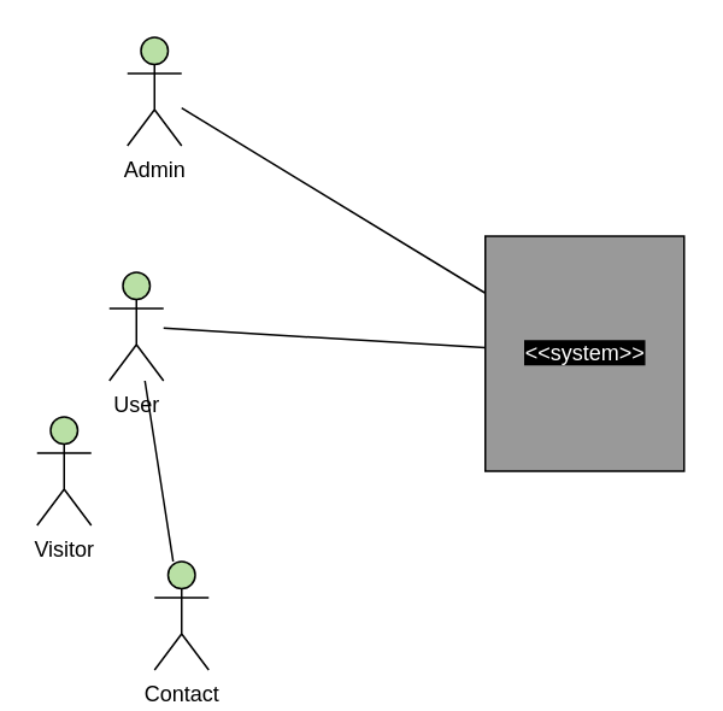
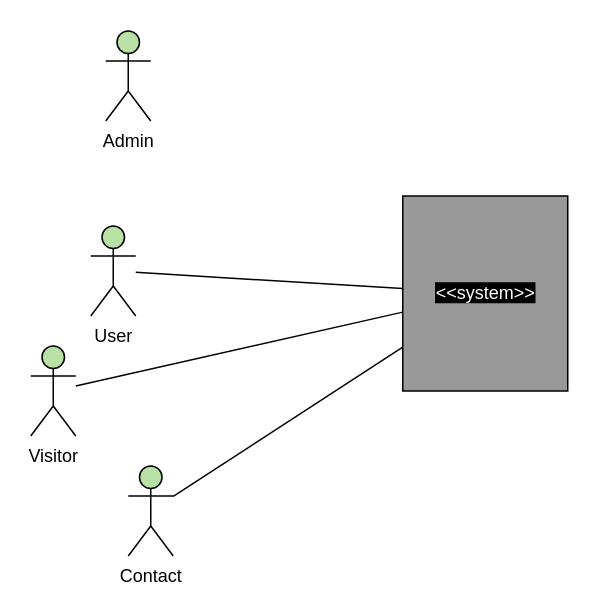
  <mxCell id="0" />
  <mxCell id="1" parent="0" />
  <mxCell id="2" value="&lt;span style=&quot;background-color: rgb(0 , 0 , 0)&quot;&gt;&lt;font color=&quot;#ffffff&quot;&gt;&amp;lt;&amp;lt;system&amp;gt;&amp;gt;&lt;/font&gt;&lt;/span&gt;" style="html=1;fillColor=#999999;" parent="1" vertex="1"><mxGeometry x="268" y="130" width="110" height="130" as="geometry" /></mxCell>
  <mxCell id="3" value="Admin" style="shape=umlActor;verticalLabelPosition=bottom;labelBackgroundColor=#ffffff;verticalAlign=top;html=1;fillColor=#B9E0A5;" parent="1" vertex="1"><mxGeometry x="70" y="20" width="30" height="60" as="geometry" /></mxCell>
  <mxCell id="4" value="User" style="shape=umlActor;verticalLabelPosition=bottom;labelBackgroundColor=#ffffff;verticalAlign=top;html=1;fillColor=#B9E0A5;" parent="1" vertex="1"><mxGeometry x="60" y="150" width="30" height="60" as="geometry" /></mxCell>
- <mxCell id="5" value="" style="endArrow=none;html=1;" parent="1" source="3" target="2" edge="1"><mxGeometry width="50" height="50" relative="1" as="geometry"><mxPoint x="70" y="480" as="sourcePoint" /><mxPoint x="120" y="430" as="targetPoint" /></mxGeometry></mxCell>
  <mxCell id="6" value="" style="endArrow=none;html=1;" parent="1" source="4" target="2" edge="1"><mxGeometry width="50" height="50" relative="1" as="geometry"><mxPoint x="95" y="50" as="sourcePoint" /><mxPoint x="278" y="212.5" as="targetPoint" /></mxGeometry></mxCell>
  <mxCell id="7" value="Contact" style="shape=umlActor;verticalLabelPosition=bottom;labelBackgroundColor=#ffffff;verticalAlign=top;html=1;fillColor=#B9E0A5;" parent="1" vertex="1"><mxGeometry x="85" y="310" width="30" height="60" as="geometry" /></mxCell>
- <mxCell id="8" value="" style="endArrow=none;html=1;" parent="1" source="7" target="4" edge="1"><mxGeometry width="50" height="50" relative="1" as="geometry"><mxPoint x="85" y="140" as="sourcePoint" /><mxPoint x="258" y="285" as="targetPoint" /></mxGeometry></mxCell>
+ <mxCell id="8" value="" style="endArrow=none;html=1;" parent="1" source="7" target="2" edge="1"><mxGeometry width="50" height="50" relative="1" as="geometry"><mxPoint x="85" y="140" as="sourcePoint" /><mxPoint x="258" y="285" as="targetPoint" /></mxGeometry></mxCell>
  <mxCell id="9" value="Visitor" style="shape=umlActor;verticalLabelPosition=bottom;labelBackgroundColor=#ffffff;verticalAlign=top;html=1;fillColor=#B9E0A5;" parent="1" vertex="1"><mxGeometry x="20" y="230" width="30" height="60" as="geometry" /></mxCell>
+ <mxCell id="10" value="" style="endArrow=none;html=1;" parent="1" source="9" target="2" edge="1"><mxGeometry width="50" height="50" relative="1" as="geometry"><mxPoint x="45" y="160" as="sourcePoint" /><mxPoint x="278" y="205" as="targetPoint" /></mxGeometry></mxCell>
